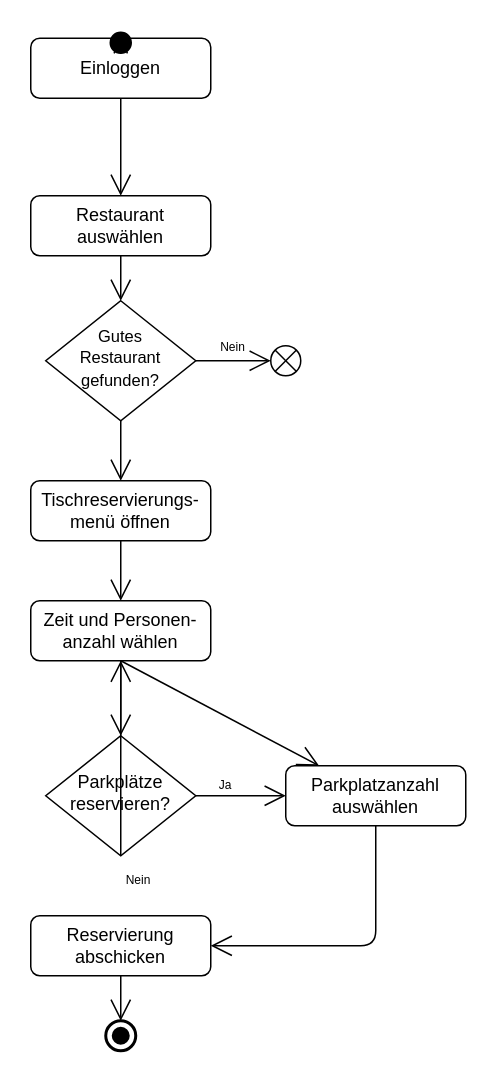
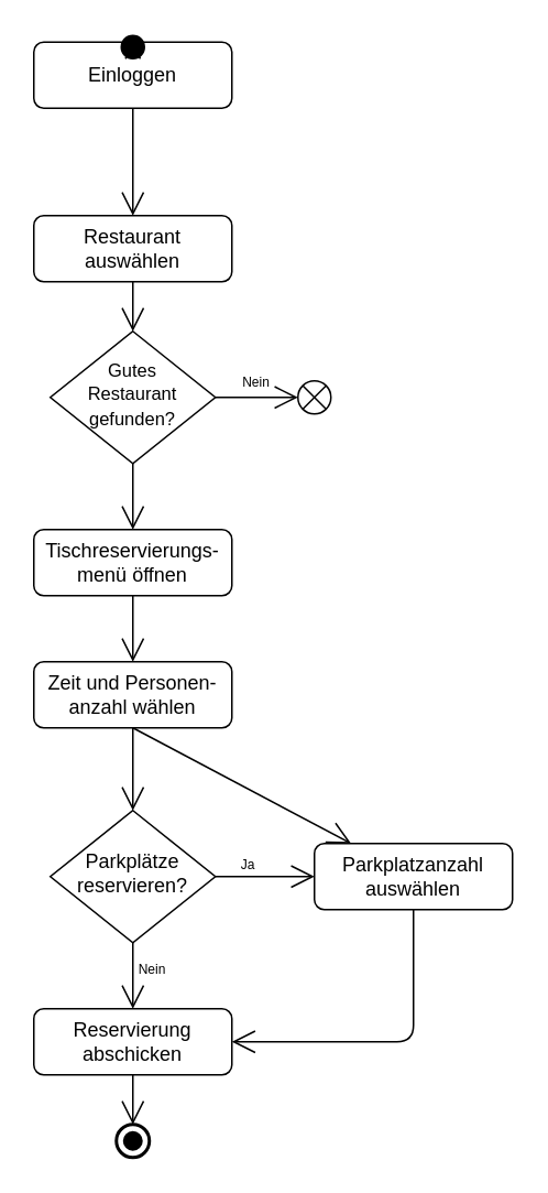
  <mxCell id="0" />
  <mxCell id="1" parent="0" />
  <mxCell id="2" value="Einloggen" style="rounded=1;whiteSpace=wrap;html=1;fontSize=12;glass=0;strokeWidth=1;shadow=0;" parent="1" vertex="1"><mxGeometry x="20" y="25" width="120" height="40" as="geometry" /></mxCell>
  <mxCell id="3" value="&lt;div&gt;&lt;font style=&quot;font-size: 11px&quot;&gt;Gutes&lt;/font&gt;&lt;/div&gt;&lt;div&gt;&lt;font style=&quot;font-size: 11px&quot;&gt;Restaurant gefunden?&lt;/font&gt;&lt;/div&gt;" style="rhombus;whiteSpace=wrap;html=1;shadow=0;fontFamily=Helvetica;fontSize=12;align=center;strokeWidth=1;spacing=6;spacingTop=-4;" parent="1" vertex="1"><mxGeometry x="30" y="200" width="100" height="80" as="geometry" /></mxCell>
  <mxCell id="4" value="&lt;div&gt;Tischreservierungs-&lt;/div&gt;&lt;div&gt;menü öffnen&lt;br&gt;&lt;/div&gt;" style="rounded=1;whiteSpace=wrap;html=1;fontSize=12;glass=0;strokeWidth=1;shadow=0;" parent="1" vertex="1"><mxGeometry x="20" y="320" width="120" height="40" as="geometry" /></mxCell>
  <mxCell id="5" value="&lt;div&gt;&lt;br&gt;&lt;/div&gt;" style="html=1;verticalAlign=bottom;startArrow=circle;startFill=1;endArrow=open;startSize=6;endSize=8;" edge="1" parent="1" target="2"><mxGeometry width="80" relative="1" as="geometry"><mxPoint x="80" y="20" as="sourcePoint" /><mxPoint x="150" y="0" as="targetPoint" /><mxPoint as="offset" /></mxGeometry></mxCell>
  <mxCell id="6" value="Restaurant auswählen" style="rounded=1;whiteSpace=wrap;html=1;fontSize=12;glass=0;strokeWidth=1;shadow=0;" vertex="1" parent="1"><mxGeometry x="20" y="130" width="120" height="40" as="geometry" /></mxCell>
  <mxCell id="7" value="" style="endArrow=open;endFill=1;endSize=12;html=1;exitX=0.5;exitY=1;exitDx=0;exitDy=0;entryX=0.5;entryY=0;entryDx=0;entryDy=0;" edge="1" parent="1" source="2" target="6"><mxGeometry width="160" relative="1" as="geometry"><mxPoint x="180" y="120" as="sourcePoint" /><mxPoint x="340" y="120" as="targetPoint" /></mxGeometry></mxCell>
  <mxCell id="8" value="" style="endArrow=open;endFill=0;endSize=12;html=1;" edge="1" parent="1"><mxGeometry width="160" relative="1" as="geometry"><mxPoint x="130" y="240" as="sourcePoint" /><mxPoint x="180" y="240" as="targetPoint" /></mxGeometry></mxCell>
  <mxCell id="9" value="" style="verticalLabelPosition=bottom;verticalAlign=top;html=1;shape=mxgraph.flowchart.or;" vertex="1" parent="1"><mxGeometry x="180" y="230" width="20" height="20" as="geometry" /></mxCell>
  <mxCell id="10" value="" style="endArrow=open;endFill=1;endSize=12;html=1;exitX=0.5;exitY=1;exitDx=0;exitDy=0;entryX=0.5;entryY=0;entryDx=0;entryDy=0;" edge="1" parent="1" source="6" target="3"><mxGeometry width="160" relative="1" as="geometry"><mxPoint x="80" y="110" as="sourcePoint" /><mxPoint x="80" y="130" as="targetPoint" /></mxGeometry></mxCell>
  <mxCell id="11" value="" style="endArrow=open;endFill=1;endSize=12;html=1;exitX=0.5;exitY=1;exitDx=0;exitDy=0;entryX=0.5;entryY=0;entryDx=0;entryDy=0;" edge="1" parent="1" source="3" target="4"><mxGeometry width="160" relative="1" as="geometry"><mxPoint x="80" y="170" as="sourcePoint" /><mxPoint x="80" y="200" as="targetPoint" /></mxGeometry></mxCell>
  <mxCell id="12" value="&lt;div&gt;Parkplätze reservieren?&lt;/div&gt;" style="rhombus;whiteSpace=wrap;html=1;shadow=0;fontFamily=Helvetica;fontSize=12;align=center;strokeWidth=1;spacing=6;spacingTop=-4;" vertex="1" parent="1"><mxGeometry x="30" y="490" width="100" height="80" as="geometry" /></mxCell>
  <mxCell id="13" value="" style="endArrow=open;endFill=0;endSize=12;html=1;entryX=0;entryY=0.5;entryDx=0;entryDy=0;" edge="1" parent="1" target="24"><mxGeometry width="160" relative="1" as="geometry"><mxPoint x="130" y="530" as="sourcePoint" /><mxPoint x="140" y="420" as="targetPoint" /><Array as="points"><mxPoint x="170" y="530" /></Array></mxGeometry></mxCell>
  <mxCell id="14" value="" style="endArrow=open;endFill=1;endSize=12;html=1;exitX=0.5;exitY=1;exitDx=0;exitDy=0;" edge="1" parent="1" source="22" target="24"><mxGeometry width="160" relative="1" as="geometry"><mxPoint x="80" y="360" as="sourcePoint" /><mxPoint x="80" y="320" as="targetPoint" /></mxGeometry></mxCell>
  <mxCell id="15" value="&lt;font style=&quot;font-size: 8px&quot;&gt;Nein&lt;/font&gt;" style="text;html=1;strokeColor=none;fillColor=none;align=center;verticalAlign=middle;whiteSpace=wrap;rounded=0;" vertex="1" parent="1"><mxGeometry x="140" y="225" width="30" height="10" as="geometry" /></mxCell>
  <mxCell id="16" value="&lt;font style=&quot;font-size: 8px&quot;&gt;Nein&lt;/font&gt;" style="text;html=1;strokeColor=none;fillColor=none;align=center;verticalAlign=middle;whiteSpace=wrap;rounded=0;" vertex="1" parent="1"><mxGeometry x="77" y="580" width="30" height="10" as="geometry" /></mxCell>
  <mxCell id="17" value="&lt;font style=&quot;font-size: 8px&quot;&gt;Ja&lt;/font&gt;" style="text;html=1;strokeColor=none;fillColor=none;align=center;verticalAlign=middle;whiteSpace=wrap;rounded=0;" vertex="1" parent="1"><mxGeometry x="140" y="517" width="20" height="10" as="geometry" /></mxCell>
  <mxCell id="18" value="Reservierung abschicken" style="rounded=1;whiteSpace=wrap;html=1;fontSize=12;glass=0;strokeWidth=1;shadow=0;" vertex="1" parent="1"><mxGeometry x="20" y="610" width="120" height="40" as="geometry" /></mxCell>
- <mxCell id="19" value="" style="endArrow=open;endFill=1;endSize=12;html=1;exitX=0.5;exitY=1;exitDx=0;exitDy=0;" edge="1" parent="1" source="12" target="22"><mxGeometry width="160" relative="1" as="geometry"><mxPoint x="80" y="440" as="sourcePoint" /><mxPoint x="80" y="490" as="targetPoint" /></mxGeometry></mxCell>
+ <mxCell id="19" value="" style="endArrow=open;endFill=1;endSize=12;html=1;entryX=0.5;entryY=0;entryDx=0;entryDy=0;exitX=0.5;exitY=1;exitDx=0;exitDy=0;" edge="1" parent="1" source="12" target="18"><mxGeometry width="160" relative="1" as="geometry"><mxPoint x="80" y="440" as="sourcePoint" /><mxPoint x="80" y="490" as="targetPoint" /></mxGeometry></mxCell>
  <mxCell id="20" value="" style="endArrow=open;endFill=1;endSize=12;html=1;entryX=1;entryY=0.5;entryDx=0;entryDy=0;exitX=0.5;exitY=1;exitDx=0;exitDy=0;" edge="1" parent="1" source="24" target="18"><mxGeometry width="160" relative="1" as="geometry"><mxPoint x="80" y="650" as="sourcePoint" /><mxPoint x="80" y="610" as="targetPoint" /><Array as="points"><mxPoint x="250" y="630" /></Array></mxGeometry></mxCell>
  <mxCell id="21" value="" style="endArrow=open;endFill=1;endSize=12;html=1;entryX=0.5;entryY=0;entryDx=0;entryDy=0;" edge="1" parent="1"><mxGeometry width="160" relative="1" as="geometry"><mxPoint x="80" y="440" as="sourcePoint" /><mxPoint x="80" y="490" as="targetPoint" /></mxGeometry></mxCell>
  <mxCell id="22" value="&lt;div&gt;Zeit und Personen-&lt;/div&gt;&lt;div&gt;anzahl wählen&lt;br&gt;&lt;/div&gt;" style="rounded=1;whiteSpace=wrap;html=1;fontSize=12;glass=0;strokeWidth=1;shadow=0;" vertex="1" parent="1"><mxGeometry x="20" y="400" width="120" height="40" as="geometry" /></mxCell>
  <mxCell id="23" value="" style="endArrow=open;endFill=1;endSize=12;html=1;exitX=0.5;exitY=1;exitDx=0;exitDy=0;" edge="1" parent="1" source="4"><mxGeometry width="160" relative="1" as="geometry"><mxPoint x="80" y="440" as="sourcePoint" /><mxPoint x="80" y="400" as="targetPoint" /></mxGeometry></mxCell>
  <mxCell id="24" value="Parkplatzanzahl auswählen" style="rounded=1;whiteSpace=wrap;html=1;fontSize=12;glass=0;strokeWidth=1;shadow=0;" vertex="1" parent="1"><mxGeometry x="190" y="510" width="120" height="40" as="geometry" /></mxCell>
  <mxCell id="25" value="" style="html=1;shape=mxgraph.sysml.actFinal;strokeWidth=2;verticalLabelPosition=bottom;verticalAlignment=top;" vertex="1" parent="1"><mxGeometry x="70" y="680" width="20" height="20" as="geometry" /></mxCell>
  <mxCell id="26" value="" style="endArrow=open;endFill=1;endSize=12;html=1;entryX=0.5;entryY=0;entryDx=0;entryDy=0;entryPerimeter=0;" edge="1" parent="1" target="25"><mxGeometry width="160" relative="1" as="geometry"><mxPoint x="80" y="650" as="sourcePoint" /><mxPoint x="80" y="610" as="targetPoint" /></mxGeometry></mxCell>
